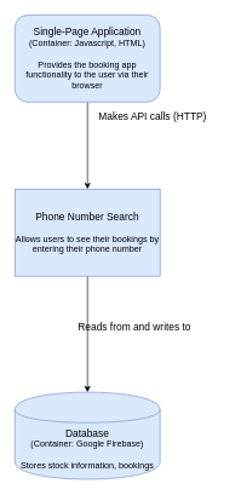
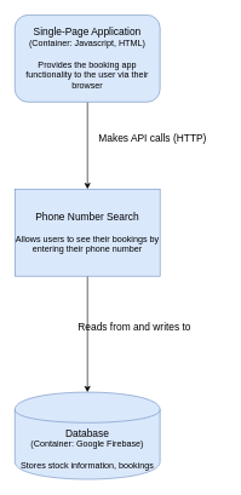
  <mxCell id="0" />
  <mxCell id="1" parent="0" />
  <mxCell id="2" style="edgeStyle=orthogonalEdgeStyle;rounded=0;orthogonalLoop=1;jettySize=auto;html=1;exitX=0.5;exitY=1;exitDx=0;exitDy=0;entryX=0.5;entryY=0;entryDx=0;entryDy=0;" edge="1" parent="1" source="3" target="5"><mxGeometry relative="1" as="geometry" /></mxCell>
  <mxCell id="3" value="&lt;span style=&quot;white-space: normal ; font-size: 14px&quot;&gt;Single-Page Application&lt;/span&gt;&lt;br style=&quot;white-space: normal&quot;&gt;&lt;font style=&quot;white-space: normal&quot;&gt;(Container: Javascript, HTML)&lt;br&gt;&lt;/font&gt;&lt;br style=&quot;white-space: normal&quot;&gt;&lt;span style=&quot;white-space: normal&quot;&gt;Provides the booking app functionality to the user via their browser&lt;/span&gt;" style="rounded=1;whiteSpace=wrap;html=1;fillColor=#dae8fc;strokeColor=#6c8ebf;" vertex="1" parent="1"><mxGeometry x="20" y="20" width="200" height="120" as="geometry" /></mxCell>
  <mxCell id="4" style="edgeStyle=orthogonalEdgeStyle;rounded=0;orthogonalLoop=1;jettySize=auto;html=1;exitX=0.5;exitY=1;exitDx=0;exitDy=0;" edge="1" parent="1" source="5" target="7"><mxGeometry relative="1" as="geometry" /></mxCell>
  <mxCell id="5" value="&lt;font style=&quot;font-size: 14px&quot;&gt;Phone Number Search&lt;/font&gt;&lt;br&gt;&lt;br&gt;Allows users to see their bookings by entering their phone number" style="rounded=0;whiteSpace=wrap;html=1;fillColor=#dae8fc;strokeColor=#6c8ebf;" vertex="1" parent="1"><mxGeometry x="20" y="260" width="200" height="120" as="geometry" /></mxCell>
- <mxCell id="6" value="&lt;font style=&quot;font-size: 14px&quot;&gt;Makes API calls (HTTP)&lt;/font&gt;" style="text;html=1;strokeColor=none;fillColor=none;align=center;verticalAlign=middle;whiteSpace=wrap;rounded=0;" vertex="1" parent="1"><mxGeometry x="110" y="150" width="200" height="20" as="geometry" /></mxCell>
+ <mxCell id="6" value="&lt;font style=&quot;font-size: 14px&quot;&gt;Makes API calls (HTTP)&lt;/font&gt;" style="text;html=1;strokeColor=none;fillColor=none;align=center;verticalAlign=middle;whiteSpace=wrap;rounded=0;" vertex="1" parent="1"><mxGeometry x="110" y="180" width="200" height="20" as="geometry" /></mxCell>
  <mxCell id="7" value="&lt;span style=&quot;white-space: normal ; font-size: 14px&quot;&gt;Database&lt;/span&gt;&lt;br style=&quot;white-space: normal&quot;&gt;&lt;font style=&quot;white-space: normal&quot;&gt;(Container: Google Firebase)&lt;br&gt;&lt;/font&gt;&lt;br style=&quot;white-space: normal&quot;&gt;&lt;span style=&quot;white-space: normal&quot;&gt;Stores stock information, bookings&lt;/span&gt;" style="shape=cylinder;whiteSpace=wrap;html=1;boundedLbl=1;backgroundOutline=1;fillColor=#dae8fc;strokeColor=#6c8ebf;" vertex="1" parent="1"><mxGeometry x="20" y="540" width="200" height="120" as="geometry" /></mxCell>
  <mxCell id="8" value="&lt;span style=&quot;font-size: 14px&quot;&gt;Reads from and writes to&lt;/span&gt;" style="text;html=1;strokeColor=none;fillColor=none;align=center;verticalAlign=middle;whiteSpace=wrap;rounded=0;" vertex="1" parent="1"><mxGeometry x="105" y="440" width="160" height="20" as="geometry" /></mxCell>
